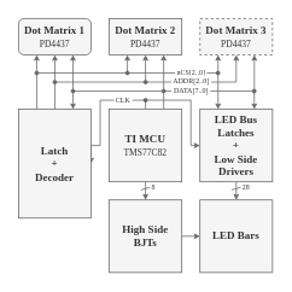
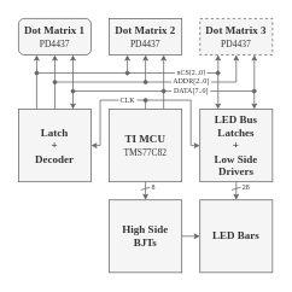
  <mxCell id="0" />
  <mxCell id="1" parent="0" />
  <mxCell id="2" value="&lt;font style=&quot;font-size: 8px&quot;&gt;&amp;nbsp;DATA[7..0]&amp;nbsp;&lt;/font&gt;" style="edgeStyle=orthogonalEdgeStyle;rounded=0;orthogonalLoop=1;jettySize=auto;html=1;exitX=0.75;exitY=0;exitDx=0;exitDy=0;entryX=0.75;entryY=1;entryDx=0;entryDy=0;startSize=4;endSize=4;spacingTop=-4;fillColor=#f5f5f5;strokeColor=#666666;fontColor=#333;fontFamily=Iosevka;" parent="1" source="3" target="12" edge="1"><mxGeometry x="-0.375" relative="1" as="geometry"><Array as="points"><mxPoint x="180" y="100" /><mxPoint x="280" y="100" /></Array><mxPoint as="offset" /></mxGeometry></mxCell>
  <mxCell id="3" value="&lt;font style=&quot;font-size: 12px&quot;&gt;&lt;font style=&quot;font-size: 12px&quot;&gt;&lt;b&gt;TI MCU&lt;/b&gt;&lt;/font&gt;&lt;br&gt;&lt;/font&gt;&lt;font style=&quot;font-size: 10px&quot;&gt;TMS77C82&lt;/font&gt;" style="rounded=0;whiteSpace=wrap;html=1;horizontal=1;fillColor=#f5f5f5;fontColor=#333333;strokeColor=#666666;fontFamily=Iosevka;" parent="1" vertex="1"><mxGeometry x="120" y="120" width="80" height="80" as="geometry" /></mxCell>
  <mxCell id="4" style="edgeStyle=orthogonalEdgeStyle;rounded=0;orthogonalLoop=1;jettySize=auto;html=1;exitX=0.75;exitY=1;exitDx=0;exitDy=0;endArrow=oval;endFill=1;startArrow=classic;startFill=1;startSize=4;endSize=4;fillColor=#f5f5f5;strokeColor=#666666;fontFamily=Iosevka;" parent="1" source="6" edge="1"><mxGeometry relative="1" as="geometry"><mxPoint x="80" y="100" as="targetPoint" /></mxGeometry></mxCell>
  <mxCell id="5" style="edgeStyle=orthogonalEdgeStyle;rounded=0;orthogonalLoop=1;jettySize=auto;html=1;exitX=0.5;exitY=1;exitDx=0;exitDy=0;endArrow=oval;endFill=1;startArrow=classic;startFill=1;startSize=4;endSize=4;fillColor=#f5f5f5;strokeColor=#666666;fontFamily=Iosevka;" parent="1" source="6" edge="1"><mxGeometry relative="1" as="geometry"><mxPoint x="60" y="90" as="targetPoint" /></mxGeometry></mxCell>
  <mxCell id="6" value="&lt;b&gt;Dot Matrix 1&lt;/b&gt;&lt;br&gt;&lt;span style=&quot;font-size: 10px&quot;&gt;PD4437&lt;/span&gt;" style="whiteSpace=wrap;html=1;fontSize=12;fillColor=#f5f5f5;fontColor=#333333;strokeColor=#666666;fontFamily=Iosevka;rounded=1;" parent="1" vertex="1"><mxGeometry x="20" y="20" width="80" height="40" as="geometry" /></mxCell>
  <mxCell id="7" style="edgeStyle=orthogonalEdgeStyle;rounded=0;orthogonalLoop=1;jettySize=auto;html=1;exitX=0.75;exitY=1;exitDx=0;exitDy=0;endArrow=none;endFill=0;startArrow=classic;startFill=1;startSize=4;endSize=4;fillColor=#f5f5f5;strokeColor=#666666;fontFamily=Iosevka;" parent="1" source="10" edge="1"><mxGeometry relative="1" as="geometry"><mxPoint x="180" y="100" as="targetPoint" /></mxGeometry></mxCell>
  <mxCell id="8" style="edgeStyle=orthogonalEdgeStyle;rounded=0;orthogonalLoop=1;jettySize=auto;html=1;exitX=0.5;exitY=1;exitDx=0;exitDy=0;endArrow=oval;endFill=1;startArrow=classic;startFill=1;startSize=4;endSize=4;fillColor=#f5f5f5;strokeColor=#666666;fontFamily=Iosevka;" parent="1" source="10" edge="1"><mxGeometry relative="1" as="geometry"><mxPoint x="160" y="90" as="targetPoint" /></mxGeometry></mxCell>
  <mxCell id="9" value="" style="edgeStyle=orthogonalEdgeStyle;rounded=0;orthogonalLoop=1;jettySize=auto;html=1;exitX=0.25;exitY=1;exitDx=0;exitDy=0;endArrow=oval;endFill=1;startArrow=classic;startFill=1;fontSize=10;align=center;startSize=4;endSize=4;fillColor=#f5f5f5;strokeColor=#666666;fontFamily=Iosevka;" parent="1" source="10" edge="1"><mxGeometry x="-0.167" relative="1" as="geometry"><mxPoint x="40" y="80" as="targetPoint" /><Array as="points"><mxPoint x="140" y="80" /></Array><mxPoint as="offset" /></mxGeometry></mxCell>
  <mxCell id="10" value="&lt;b&gt;Dot Matrix 2&lt;/b&gt;&lt;br&gt;&lt;span style=&quot;font-size: 10px&quot;&gt;PD4437&lt;/span&gt;" style="rounded=0;whiteSpace=wrap;html=1;fontSize=12;fillColor=#f5f5f5;fontColor=#333333;strokeColor=#666666;fontFamily=Iosevka;" parent="1" vertex="1"><mxGeometry x="120" y="20" width="80" height="40" as="geometry" /></mxCell>
  <mxCell id="11" value="&amp;nbsp;nCS[2..0]&amp;nbsp;" style="edgeStyle=orthogonalEdgeStyle;rounded=0;orthogonalLoop=1;jettySize=auto;html=1;exitX=0.25;exitY=1;exitDx=0;exitDy=0;startArrow=classic;startFill=1;endArrow=oval;endFill=1;startSize=4;endSize=4;fontSize=8;spacingTop=-2;fillColor=#f5f5f5;strokeColor=#666666;fontColor=#333;fontFamily=Iosevka;" parent="1" source="12" edge="1"><mxGeometry x="-0.167" relative="1" as="geometry"><mxPoint x="140" y="80" as="targetPoint" /><Array as="points"><mxPoint x="240" y="80" /></Array><mxPoint as="offset" /></mxGeometry></mxCell>
  <mxCell id="12" value="&lt;b&gt;Dot Matrix 3&lt;/b&gt;&lt;br&gt;&lt;span style=&quot;font-size: 10px&quot;&gt;PD4437&lt;/span&gt;" style="rounded=0;whiteSpace=wrap;html=1;fontSize=12;fillColor=#f5f5f5;fontColor=#333333;strokeColor=#666666;fontFamily=Iosevka;dashed=1;" parent="1" vertex="1"><mxGeometry x="220" y="20" width="80" height="40" as="geometry" /></mxCell>
  <mxCell id="13" value="" style="edgeStyle=orthogonalEdgeStyle;rounded=0;orthogonalLoop=1;jettySize=auto;html=1;exitX=0.75;exitY=0;exitDx=0;exitDy=0;endArrow=oval;endFill=1;startArrow=classic;startFill=1;fontSize=10;align=center;startSize=4;endSize=4;fillColor=#f5f5f5;strokeColor=#666666;fontFamily=Iosevka;" parent="1" source="17" edge="1"><mxGeometry x="-0.167" relative="1" as="geometry"><mxPoint x="180" y="100" as="targetPoint" /><Array as="points"><mxPoint x="80" y="100" /><mxPoint x="180" y="100" /></Array><mxPoint as="offset" /></mxGeometry></mxCell>
  <mxCell id="14" value="&lt;font style=&quot;font-size: 8px&quot;&gt;&amp;nbsp;ADDR[2..0]&amp;nbsp;&lt;/font&gt;" style="edgeStyle=orthogonalEdgeStyle;rounded=0;orthogonalLoop=1;jettySize=auto;html=1;exitX=0.5;exitY=0;exitDx=0;exitDy=0;entryX=0.5;entryY=1;entryDx=0;entryDy=0;fontSize=10;align=center;startSize=4;endSize=4;spacingTop=-4;fillColor=#f5f5f5;strokeColor=#666666;fontColor=#333;fontFamily=Iosevka;" parent="1" source="17" target="12" edge="1"><mxGeometry x="0.385" relative="1" as="geometry"><mxPoint x="230" y="70" as="targetPoint" /><Array as="points"><mxPoint x="60" y="90" /><mxPoint x="260" y="90" /></Array><mxPoint as="offset" /></mxGeometry></mxCell>
  <mxCell id="15" style="edgeStyle=orthogonalEdgeStyle;rounded=0;orthogonalLoop=1;jettySize=auto;html=1;exitX=0.25;exitY=0;exitDx=0;exitDy=0;entryX=0.25;entryY=1;entryDx=0;entryDy=0;startSize=4;endSize=4;fillColor=#f5f5f5;strokeColor=#666666;fontFamily=Iosevka;" parent="1" source="17" target="6" edge="1"><mxGeometry relative="1" as="geometry" /></mxCell>
  <mxCell id="16" value="&amp;nbsp;CLK&amp;nbsp;" style="edgeStyle=orthogonalEdgeStyle;rounded=0;orthogonalLoop=1;jettySize=auto;html=1;exitX=1;exitY=0.5;exitDx=0;exitDy=0;fontSize=8;startArrow=classic;startFill=1;endArrow=none;endFill=0;startSize=4;endSize=4;entryX=0.5;entryY=0;entryDx=0;entryDy=0;fillColor=#f5f5f5;strokeColor=#666666;fontColor=#333;fontFamily=Iosevka;" parent="1" source="17" target="3" edge="1"><mxGeometry x="0.5" relative="1" as="geometry"><mxPoint x="160" y="110" as="targetPoint" /><Array as="points"><mxPoint x="110" y="160" /><mxPoint x="110" y="110" /><mxPoint x="160" y="110" /></Array><mxPoint as="offset" /></mxGeometry></mxCell>
- <mxCell id="17" value="&lt;b&gt;Latch&lt;br&gt;+&lt;br&gt;Decoder&lt;/b&gt;" style="rounded=0;whiteSpace=wrap;html=1;fillColor=#f5f5f5;fontColor=#333333;strokeColor=#666666;fontFamily=Iosevka;" parent="1" vertex="1"><mxGeometry x="20" y="120" width="80" height="120" as="geometry" /></mxCell>
+ <mxCell id="17" value="&lt;b&gt;Latch&lt;br&gt;+&lt;br&gt;Decoder&lt;/b&gt;" style="rounded=0;whiteSpace=wrap;html=1;fillColor=#f5f5f5;fontColor=#333333;strokeColor=#666666;fontFamily=Iosevka;" parent="1" vertex="1"><mxGeometry x="20" y="120" width="80" height="80" as="geometry" /></mxCell>
  <mxCell id="18" style="edgeStyle=orthogonalEdgeStyle;rounded=0;orthogonalLoop=1;jettySize=auto;html=1;exitX=0.25;exitY=0;exitDx=0;exitDy=0;fontSize=8;startArrow=classic;startFill=1;endArrow=oval;endFill=1;startSize=4;endSize=4;fillColor=#f5f5f5;strokeColor=#666666;fontFamily=Iosevka;" parent="1" source="21" edge="1"><mxGeometry relative="1" as="geometry"><mxPoint x="239.898" y="80" as="targetPoint" /></mxGeometry></mxCell>
  <mxCell id="19" style="edgeStyle=orthogonalEdgeStyle;rounded=0;orthogonalLoop=1;jettySize=auto;html=1;exitX=0.75;exitY=0;exitDx=0;exitDy=0;fontSize=8;startArrow=classic;startFill=1;endArrow=oval;endFill=1;startSize=4;endSize=4;fillColor=#f5f5f5;strokeColor=#666666;fontFamily=Iosevka;" parent="1" source="21" edge="1"><mxGeometry relative="1" as="geometry"><mxPoint x="279.898" y="100" as="targetPoint" /></mxGeometry></mxCell>
  <mxCell id="20" style="edgeStyle=orthogonalEdgeStyle;rounded=0;orthogonalLoop=1;jettySize=auto;html=1;exitX=0;exitY=0.5;exitDx=0;exitDy=0;fontSize=8;startArrow=classic;startFill=1;endArrow=oval;endFill=1;startSize=4;endSize=4;fillColor=#f5f5f5;strokeColor=#666666;fontFamily=Iosevka;" parent="1" source="21" edge="1"><mxGeometry relative="1" as="geometry"><mxPoint x="160" y="110" as="targetPoint" /><Array as="points"><mxPoint x="210" y="160" /><mxPoint x="210" y="110" /></Array></mxGeometry></mxCell>
  <mxCell id="21" value="&lt;font style=&quot;font-size: 12px&quot;&gt;&lt;b&gt;LED Bus&lt;br&gt;Latches&lt;br&gt;+&lt;br&gt;Low Side Drivers&lt;/b&gt;&lt;br&gt;&lt;/font&gt;" style="rounded=0;whiteSpace=wrap;html=1;fontSize=8;fillColor=#f5f5f5;fontColor=#333333;strokeColor=#666666;fontFamily=Iosevka;" parent="1" vertex="1"><mxGeometry x="220" y="120" width="80" height="80" as="geometry" /></mxCell>
  <mxCell id="22" style="edgeStyle=orthogonalEdgeStyle;rounded=0;orthogonalLoop=1;jettySize=auto;html=1;exitX=0.5;exitY=0;exitDx=0;exitDy=0;entryX=0.5;entryY=1;entryDx=0;entryDy=0;fontSize=12;startArrow=classic;startFill=1;endArrow=none;endFill=0;startSize=4;endSize=4;fillColor=#f5f5f5;strokeColor=#666666;fontFamily=Iosevka;" parent="1" source="23" target="3" edge="1"><mxGeometry relative="1" as="geometry" /></mxCell>
  <mxCell id="23" value="&lt;b&gt;High Side BJTs&lt;/b&gt;" style="rounded=0;whiteSpace=wrap;html=1;horizontal=1;fillColor=#f5f5f5;fontColor=#333333;strokeColor=#666666;fontFamily=Iosevka;" parent="1" vertex="1"><mxGeometry x="120" y="220" width="80" height="80" as="geometry" /></mxCell>
  <mxCell id="24" style="edgeStyle=orthogonalEdgeStyle;rounded=0;orthogonalLoop=1;jettySize=auto;html=1;exitX=0.5;exitY=0;exitDx=0;exitDy=0;entryX=0.5;entryY=1;entryDx=0;entryDy=0;fontSize=12;startArrow=classic;startFill=1;endArrow=none;endFill=0;startSize=4;endSize=4;fillColor=#f5f5f5;strokeColor=#666666;fontFamily=Iosevka;" parent="1" source="26" target="21" edge="1"><mxGeometry relative="1" as="geometry" /></mxCell>
  <mxCell id="25" style="edgeStyle=orthogonalEdgeStyle;rounded=0;orthogonalLoop=1;jettySize=auto;html=1;exitX=0;exitY=0.5;exitDx=0;exitDy=0;entryX=1;entryY=0.5;entryDx=0;entryDy=0;fontSize=12;startArrow=classic;startFill=1;endArrow=none;endFill=0;startSize=4;endSize=4;fillColor=#f5f5f5;strokeColor=#666666;fontFamily=Iosevka;" parent="1" source="26" target="23" edge="1"><mxGeometry relative="1" as="geometry" /></mxCell>
  <mxCell id="26" value="&lt;b&gt;LED Bars&lt;/b&gt;" style="rounded=0;whiteSpace=wrap;html=1;horizontal=1;fillColor=#f5f5f5;fontColor=#333333;strokeColor=#666666;fontFamily=Iosevka;" parent="1" vertex="1"><mxGeometry x="220" y="220" width="80" height="80" as="geometry" /></mxCell>
  <mxCell id="27" value="28" style="endArrow=none;html=1;rounded=0;fontSize=8;startSize=4;endSize=4;align=left;fillColor=#f5f5f5;strokeColor=#666666;fontFamily=Iosevka;fontColor=#333;" parent="1" edge="1"><mxGeometry x="1" width="50" height="50" relative="1" as="geometry"><mxPoint x="255" y="209" as="sourcePoint" /><mxPoint x="265" y="206" as="targetPoint" /><mxPoint as="offset" /></mxGeometry></mxCell>
  <mxCell id="28" value="8" style="endArrow=none;html=1;rounded=0;fontSize=8;startSize=4;endSize=4;align=left;fillColor=#f5f5f5;strokeColor=#666666;fontFamily=Iosevka;fontColor=#333;" parent="1" edge="1"><mxGeometry x="1" width="50" height="50" relative="1" as="geometry"><mxPoint x="155" y="209" as="sourcePoint" /><mxPoint x="165" y="206" as="targetPoint" /><mxPoint as="offset" /></mxGeometry></mxCell>
